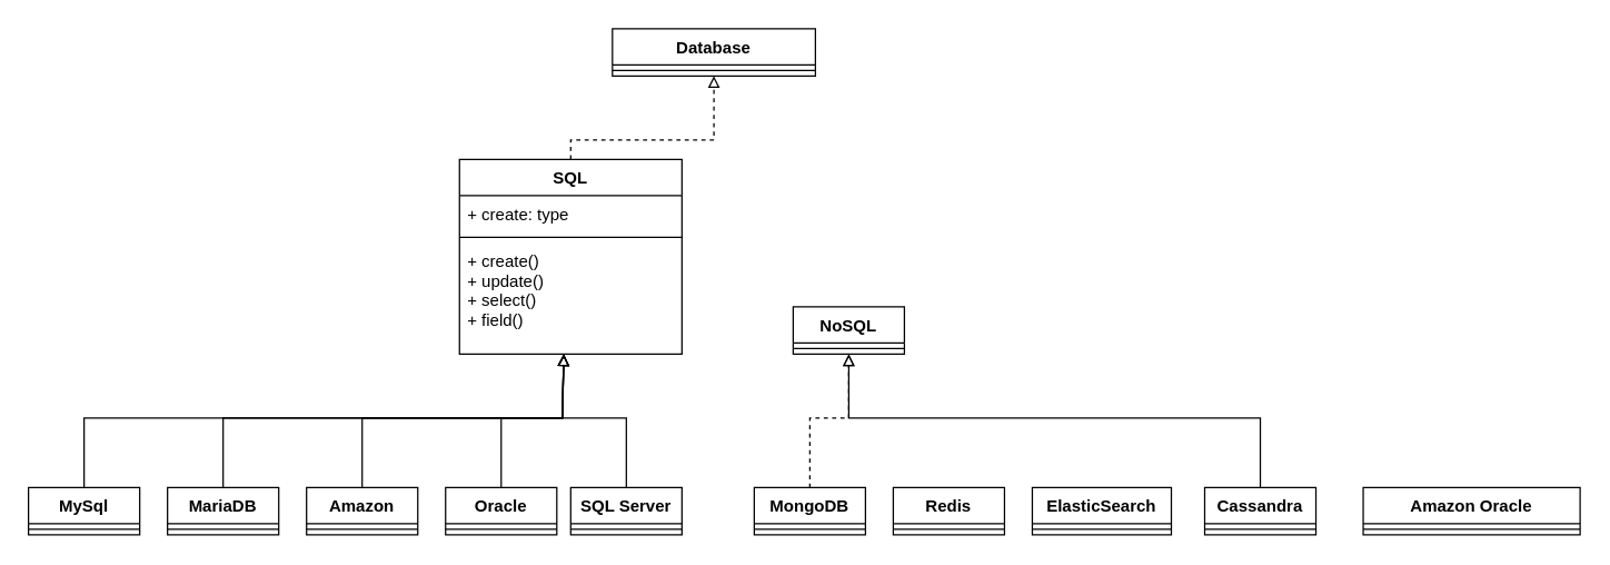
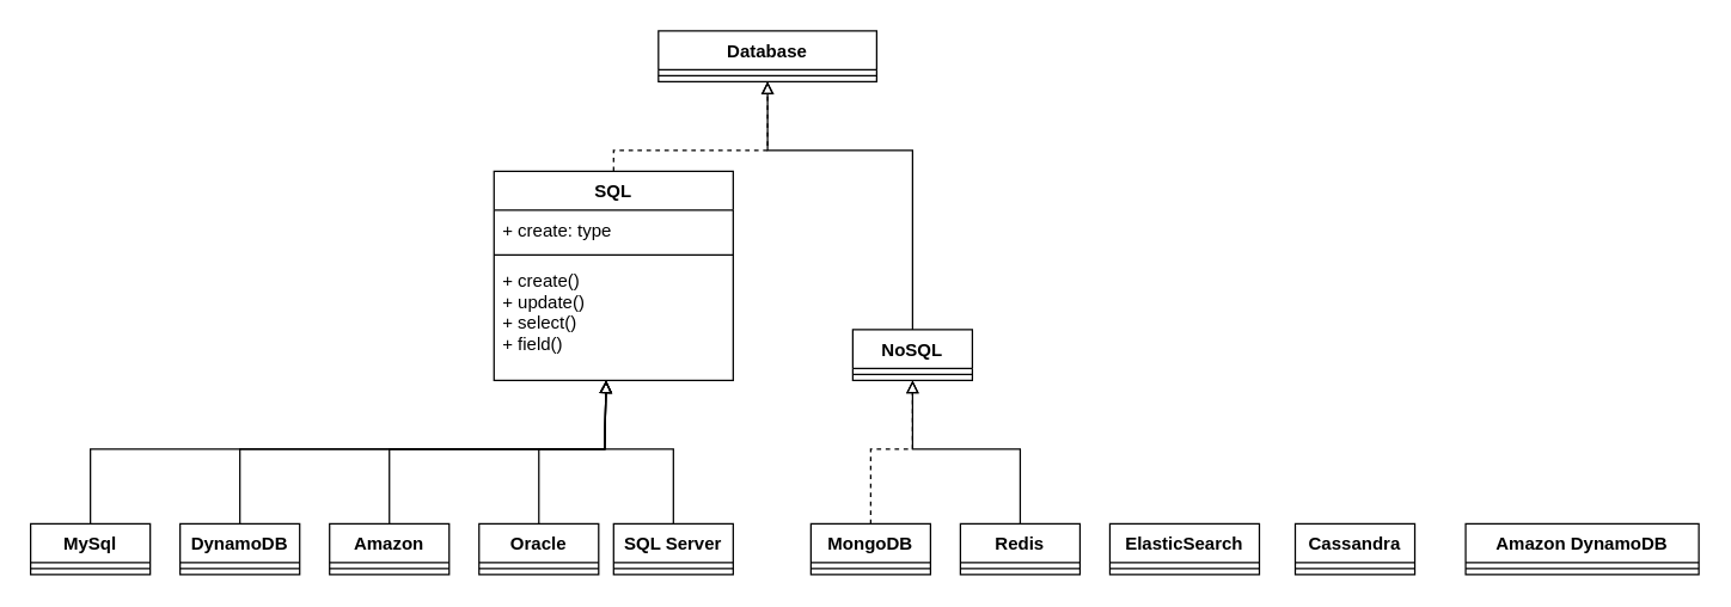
  <mxCell id="0" />
  <mxCell id="1" parent="0" />
  <mxCell id="2" value="Database" style="swimlane;fontStyle=1;align=center;verticalAlign=top;childLayout=stackLayout;horizontal=1;startSize=26;horizontalStack=0;resizeParent=1;resizeParentMax=0;resizeLast=0;collapsible=1;marginBottom=0;" parent="1" vertex="1"><mxGeometry x="440" width="146" height="34" as="geometry" y="20" /></mxCell>
  <mxCell id="3" value="" style="line;strokeWidth=1;fillColor=none;align=left;verticalAlign=middle;spacingTop=-1;spacingLeft=3;spacingRight=3;rotatable=0;labelPosition=right;points=[];portConstraint=eastwest;" parent="2" vertex="1"><mxGeometry y="26" width="146" height="8" as="geometry" /></mxCell>
  <mxCell id="4" value="NoSQL" style="swimlane;fontStyle=1;align=center;verticalAlign=top;childLayout=stackLayout;horizontal=1;startSize=26;horizontalStack=0;resizeParent=1;resizeParentMax=0;resizeLast=0;collapsible=1;marginBottom=0;" parent="1" vertex="1"><mxGeometry x="570" y="220" width="80" height="34" as="geometry" /></mxCell>
  <mxCell id="5" value="" style="line;strokeWidth=1;fillColor=none;align=left;verticalAlign=middle;spacingTop=-1;spacingLeft=3;spacingRight=3;rotatable=0;labelPosition=right;points=[];portConstraint=eastwest;" parent="4" vertex="1"><mxGeometry y="26" width="80" height="8" as="geometry" /></mxCell>
  <mxCell id="6" value="" style="edgeStyle=orthogonalEdgeStyle;rounded=0;orthogonalLoop=1;jettySize=auto;html=1;entryX=0.5;entryY=1;entryDx=0;entryDy=0;endArrow=block;endFill=0;" edge="1" parent="1" source="7"><mxGeometry relative="1" as="geometry"><mxPoint x="405" y="254" as="targetPoint" /><Array as="points"><mxPoint x="60" y="300" /><mxPoint x="404" y="300" /></Array></mxGeometry></mxCell>
  <mxCell id="7" value="MySql" style="swimlane;fontStyle=1;align=center;verticalAlign=top;childLayout=stackLayout;horizontal=1;startSize=26;horizontalStack=0;resizeParent=1;resizeParentMax=0;resizeLast=0;collapsible=1;marginBottom=0;" vertex="1" parent="1"><mxGeometry x="20" y="350" width="80" height="34" as="geometry" /></mxCell>
  <mxCell id="8" value="" style="line;strokeWidth=1;fillColor=none;align=left;verticalAlign=middle;spacingTop=-1;spacingLeft=3;spacingRight=3;rotatable=0;labelPosition=right;points=[];portConstraint=eastwest;" vertex="1" parent="7"><mxGeometry y="26" width="80" height="8" as="geometry" /></mxCell>
  <mxCell id="9" value="" style="edgeStyle=orthogonalEdgeStyle;rounded=0;orthogonalLoop=1;jettySize=auto;html=1;entryX=0.5;entryY=1;entryDx=0;entryDy=0;endArrow=block;endFill=0;" edge="1" parent="1" source="10"><mxGeometry relative="1" as="geometry"><mxPoint x="405" y="254" as="targetPoint" /><Array as="points"><mxPoint x="160" y="300" /><mxPoint x="404" y="300" /></Array></mxGeometry></mxCell>
- <mxCell id="10" value="MariaDB" style="swimlane;fontStyle=1;align=center;verticalAlign=top;childLayout=stackLayout;horizontal=1;startSize=26;horizontalStack=0;resizeParent=1;resizeParentMax=0;resizeLast=0;collapsible=1;marginBottom=0;" vertex="1" parent="1"><mxGeometry x="120" y="350" width="80" height="34" as="geometry" /></mxCell>
+ <mxCell id="10" value="DynamoDB" style="swimlane;fontStyle=1;align=center;verticalAlign=top;childLayout=stackLayout;horizontal=1;startSize=26;horizontalStack=0;resizeParent=1;resizeParentMax=0;resizeLast=0;collapsible=1;marginBottom=0;" vertex="1" parent="1"><mxGeometry x="120" y="350" width="80" height="34" as="geometry" /></mxCell>
  <mxCell id="11" value="" style="line;strokeWidth=1;fillColor=none;align=left;verticalAlign=middle;spacingTop=-1;spacingLeft=3;spacingRight=3;rotatable=0;labelPosition=right;points=[];portConstraint=eastwest;" vertex="1" parent="10"><mxGeometry y="26" width="80" height="8" as="geometry" /></mxCell>
  <mxCell id="12" value="" style="edgeStyle=orthogonalEdgeStyle;rounded=0;orthogonalLoop=1;jettySize=auto;html=1;entryX=0.5;entryY=1;entryDx=0;entryDy=0;endArrow=block;endFill=0;" edge="1" parent="1" source="13"><mxGeometry relative="1" as="geometry"><mxPoint x="405" y="254" as="targetPoint" /><Array as="points"><mxPoint x="260" y="300" /><mxPoint x="404" y="300" /></Array></mxGeometry></mxCell>
  <mxCell id="13" value="Amazon" style="swimlane;fontStyle=1;align=center;verticalAlign=top;childLayout=stackLayout;horizontal=1;startSize=26;horizontalStack=0;resizeParent=1;resizeParentMax=0;resizeLast=0;collapsible=1;marginBottom=0;" vertex="1" parent="1"><mxGeometry x="220" y="350" width="80" height="34" as="geometry" /></mxCell>
  <mxCell id="14" value="" style="line;strokeWidth=1;fillColor=none;align=left;verticalAlign=middle;spacingTop=-1;spacingLeft=3;spacingRight=3;rotatable=0;labelPosition=right;points=[];portConstraint=eastwest;" vertex="1" parent="13"><mxGeometry y="26" width="80" height="8" as="geometry" /></mxCell>
  <mxCell id="15" value="" style="edgeStyle=orthogonalEdgeStyle;rounded=0;orthogonalLoop=1;jettySize=auto;html=1;entryX=0.5;entryY=1;entryDx=0;entryDy=0;endArrow=block;endFill=0;" edge="1" parent="1" source="16"><mxGeometry relative="1" as="geometry"><mxPoint x="405" y="254" as="targetPoint" /><Array as="points"><mxPoint x="360" y="300" /><mxPoint x="404" y="300" /></Array></mxGeometry></mxCell>
  <mxCell id="16" value="Oracle" style="swimlane;fontStyle=1;align=center;verticalAlign=top;childLayout=stackLayout;horizontal=1;startSize=26;horizontalStack=0;resizeParent=1;resizeParentMax=0;resizeLast=0;collapsible=1;marginBottom=0;" vertex="1" parent="1"><mxGeometry x="320" y="350" width="80" height="34" as="geometry" /></mxCell>
  <mxCell id="17" value="" style="line;strokeWidth=1;fillColor=none;align=left;verticalAlign=middle;spacingTop=-1;spacingLeft=3;spacingRight=3;rotatable=0;labelPosition=right;points=[];portConstraint=eastwest;" vertex="1" parent="16"><mxGeometry y="26" width="80" height="8" as="geometry" /></mxCell>
  <mxCell id="18" value="" style="edgeStyle=orthogonalEdgeStyle;rounded=0;orthogonalLoop=1;jettySize=auto;html=1;entryX=0.5;entryY=1;entryDx=0;entryDy=0;endArrow=block;endFill=0;" edge="1" parent="1" source="19"><mxGeometry relative="1" as="geometry"><mxPoint x="405" y="254" as="targetPoint" /><Array as="points"><mxPoint x="450" y="300" /><mxPoint x="404" y="300" /></Array></mxGeometry></mxCell>
  <mxCell id="19" value="SQL Server" style="swimlane;fontStyle=1;align=center;verticalAlign=top;childLayout=stackLayout;horizontal=1;startSize=26;horizontalStack=0;resizeParent=1;resizeParentMax=0;resizeLast=0;collapsible=1;marginBottom=0;" vertex="1" parent="1"><mxGeometry x="410" y="350" width="80" height="34" as="geometry" /></mxCell>
  <mxCell id="20" value="" style="line;strokeWidth=1;fillColor=none;align=left;verticalAlign=middle;spacingTop=-1;spacingLeft=3;spacingRight=3;rotatable=0;labelPosition=right;points=[];portConstraint=eastwest;" vertex="1" parent="19"><mxGeometry y="26" width="80" height="8" as="geometry" /></mxCell>
  <mxCell id="21" value="" style="edgeStyle=orthogonalEdgeStyle;rounded=0;orthogonalLoop=1;jettySize=auto;html=1;entryX=0.5;entryY=1;entryDx=0;entryDy=0;endArrow=block;endFill=0;dashed=1;" edge="1" parent="1" source="22" target="4"><mxGeometry relative="1" as="geometry"><Array as="points"><mxPoint x="582" y="300" /><mxPoint x="610" y="300" /></Array></mxGeometry></mxCell>
  <mxCell id="22" value="MongoDB" style="swimlane;fontStyle=1;align=center;verticalAlign=top;childLayout=stackLayout;horizontal=1;startSize=26;horizontalStack=0;resizeParent=1;resizeParentMax=0;resizeLast=0;collapsible=1;marginBottom=0;" vertex="1" parent="1"><mxGeometry x="542" y="350" width="80" height="34" as="geometry" /></mxCell>
  <mxCell id="23" value="" style="line;strokeWidth=1;fillColor=none;align=left;verticalAlign=middle;spacingTop=-1;spacingLeft=3;spacingRight=3;rotatable=0;labelPosition=right;points=[];portConstraint=eastwest;" vertex="1" parent="22"><mxGeometry y="26" width="80" height="8" as="geometry" /></mxCell>
+ <mxCell id="24" value="" style="edgeStyle=orthogonalEdgeStyle;rounded=0;orthogonalLoop=1;jettySize=auto;html=1;entryX=0.5;entryY=1;entryDx=0;entryDy=0;endArrow=block;endFill=0;" edge="1" parent="1" source="25" target="4"><mxGeometry relative="1" as="geometry"><Array as="points"><mxPoint x="682" y="300" /><mxPoint x="610" y="300" /></Array></mxGeometry></mxCell>
  <mxCell id="25" value="Redis" style="swimlane;fontStyle=1;align=center;verticalAlign=top;childLayout=stackLayout;horizontal=1;startSize=26;horizontalStack=0;resizeParent=1;resizeParentMax=0;resizeLast=0;collapsible=1;marginBottom=0;" vertex="1" parent="1"><mxGeometry x="642" y="350" width="80" height="34" as="geometry" /></mxCell>
  <mxCell id="26" value="" style="line;strokeWidth=1;fillColor=none;align=left;verticalAlign=middle;spacingTop=-1;spacingLeft=3;spacingRight=3;rotatable=0;labelPosition=right;points=[];portConstraint=eastwest;" vertex="1" parent="25"><mxGeometry y="26" width="80" height="8" as="geometry" /></mxCell>
  <mxCell id="27" value="ElasticSearch" style="swimlane;fontStyle=1;align=center;verticalAlign=top;childLayout=stackLayout;horizontal=1;startSize=26;horizontalStack=0;resizeParent=1;resizeParentMax=0;resizeLast=0;collapsible=1;marginBottom=0;" vertex="1" parent="1"><mxGeometry x="742" y="350" width="100" height="34" as="geometry" /></mxCell>
  <mxCell id="28" value="" style="line;strokeWidth=1;fillColor=none;align=left;verticalAlign=middle;spacingTop=-1;spacingLeft=3;spacingRight=3;rotatable=0;labelPosition=right;points=[];portConstraint=eastwest;" vertex="1" parent="27"><mxGeometry y="26" width="100" height="8" as="geometry" /></mxCell>
- <mxCell id="29" value="" style="edgeStyle=orthogonalEdgeStyle;rounded=0;orthogonalLoop=1;jettySize=auto;html=1;entryX=0.5;entryY=1;entryDx=0;entryDy=0;endArrow=block;endFill=0;" edge="1" parent="1" source="30" target="4"><mxGeometry relative="1" as="geometry"><Array as="points"><mxPoint x="906" y="300" /><mxPoint x="610" y="300" /></Array></mxGeometry></mxCell>
  <mxCell id="30" value="Cassandra" style="swimlane;fontStyle=1;align=center;verticalAlign=top;childLayout=stackLayout;horizontal=1;startSize=26;horizontalStack=0;resizeParent=1;resizeParentMax=0;resizeLast=0;collapsible=1;marginBottom=0;" vertex="1" parent="1"><mxGeometry x="866" y="350" width="80" height="34" as="geometry" /></mxCell>
  <mxCell id="31" value="" style="line;strokeWidth=1;fillColor=none;align=left;verticalAlign=middle;spacingTop=-1;spacingLeft=3;spacingRight=3;rotatable=0;labelPosition=right;points=[];portConstraint=eastwest;" vertex="1" parent="30"><mxGeometry y="26" width="80" height="8" as="geometry" /></mxCell>
- <mxCell id="32" value="Amazon Oracle" style="swimlane;fontStyle=1;align=center;verticalAlign=top;childLayout=stackLayout;horizontal=1;startSize=26;horizontalStack=0;resizeParent=1;resizeParentMax=0;resizeLast=0;collapsible=1;marginBottom=0;" vertex="1" parent="1"><mxGeometry x="980" y="350" width="156" height="34" as="geometry" /></mxCell>
+ <mxCell id="32" value="Amazon DynamoDB" style="swimlane;fontStyle=1;align=center;verticalAlign=top;childLayout=stackLayout;horizontal=1;startSize=26;horizontalStack=0;resizeParent=1;resizeParentMax=0;resizeLast=0;collapsible=1;marginBottom=0;" vertex="1" parent="1"><mxGeometry x="980" y="350" width="156" height="34" as="geometry" /></mxCell>
  <mxCell id="33" value="" style="line;strokeWidth=1;fillColor=none;align=left;verticalAlign=middle;spacingTop=-1;spacingLeft=3;spacingRight=3;rotatable=0;labelPosition=right;points=[];portConstraint=eastwest;" vertex="1" parent="32"><mxGeometry y="26" width="156" height="8" as="geometry" /></mxCell>
+ <mxCell id="34" value="" style="edgeStyle=orthogonalEdgeStyle;rounded=0;orthogonalLoop=1;jettySize=auto;html=1;endArrow=block;endFill=0;exitX=0.5;exitY=0;exitDx=0;exitDy=0;entryX=0.5;entryY=1;entryDx=0;entryDy=0;" edge="1" parent="1" source="4" target="2"><mxGeometry relative="1" as="geometry"><mxPoint x="414" y="230" as="sourcePoint" /><mxPoint x="776" y="140" as="targetPoint" /><Array as="points"><mxPoint x="610" y="100" /><mxPoint x="513" y="100" /></Array></mxGeometry></mxCell>
  <mxCell id="35" value="" style="edgeStyle=orthogonalEdgeStyle;rounded=0;orthogonalLoop=1;jettySize=auto;html=1;endArrow=block;endFill=0;entryX=0.5;entryY=1;entryDx=0;entryDy=0;dashed=1;" edge="1" parent="1" source="36" target="2"><mxGeometry relative="1" as="geometry"><Array as="points"><mxPoint x="410" y="100" /><mxPoint x="513" y="100" /></Array></mxGeometry></mxCell>
  <mxCell id="36" value="SQL" style="swimlane;fontStyle=1;align=center;verticalAlign=top;childLayout=stackLayout;horizontal=1;startSize=26;horizontalStack=0;resizeParent=1;resizeParentMax=0;resizeLast=0;collapsible=1;marginBottom=0;" vertex="1" parent="1"><mxGeometry x="330" y="114" width="160" height="140" as="geometry" /></mxCell>
  <mxCell id="37" value="+ create: type" style="text;strokeColor=none;fillColor=none;align=left;verticalAlign=top;spacingLeft=4;spacingRight=4;overflow=hidden;rotatable=0;points=[[0,0.5],[1,0.5]];portConstraint=eastwest;" vertex="1" parent="36"><mxGeometry y="26" width="160" height="26" as="geometry" /></mxCell>
  <mxCell id="38" value="" style="line;strokeWidth=1;fillColor=none;align=left;verticalAlign=middle;spacingTop=-1;spacingLeft=3;spacingRight=3;rotatable=0;labelPosition=right;points=[];portConstraint=eastwest;" vertex="1" parent="36"><mxGeometry y="52" width="160" height="8" as="geometry" /></mxCell>
  <mxCell id="39" value="+ create()&#10;+ update()&#10;+ select()&#10;+ field()&#10;" style="text;strokeColor=none;fillColor=none;align=left;verticalAlign=top;spacingLeft=4;spacingRight=4;overflow=hidden;rotatable=0;points=[[0,0.5],[1,0.5]];portConstraint=eastwest;" vertex="1" parent="36"><mxGeometry y="60" width="160" height="80" as="geometry" /></mxCell>
